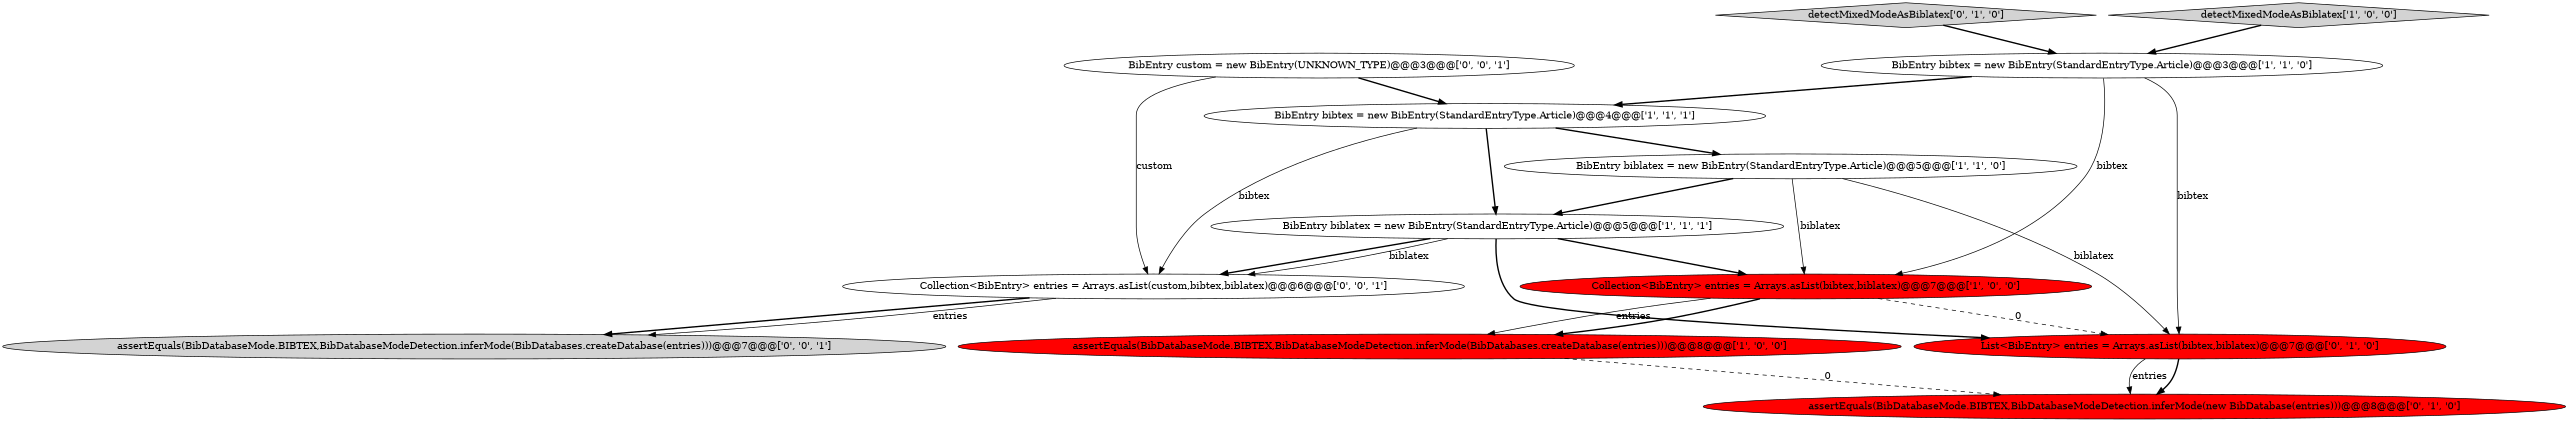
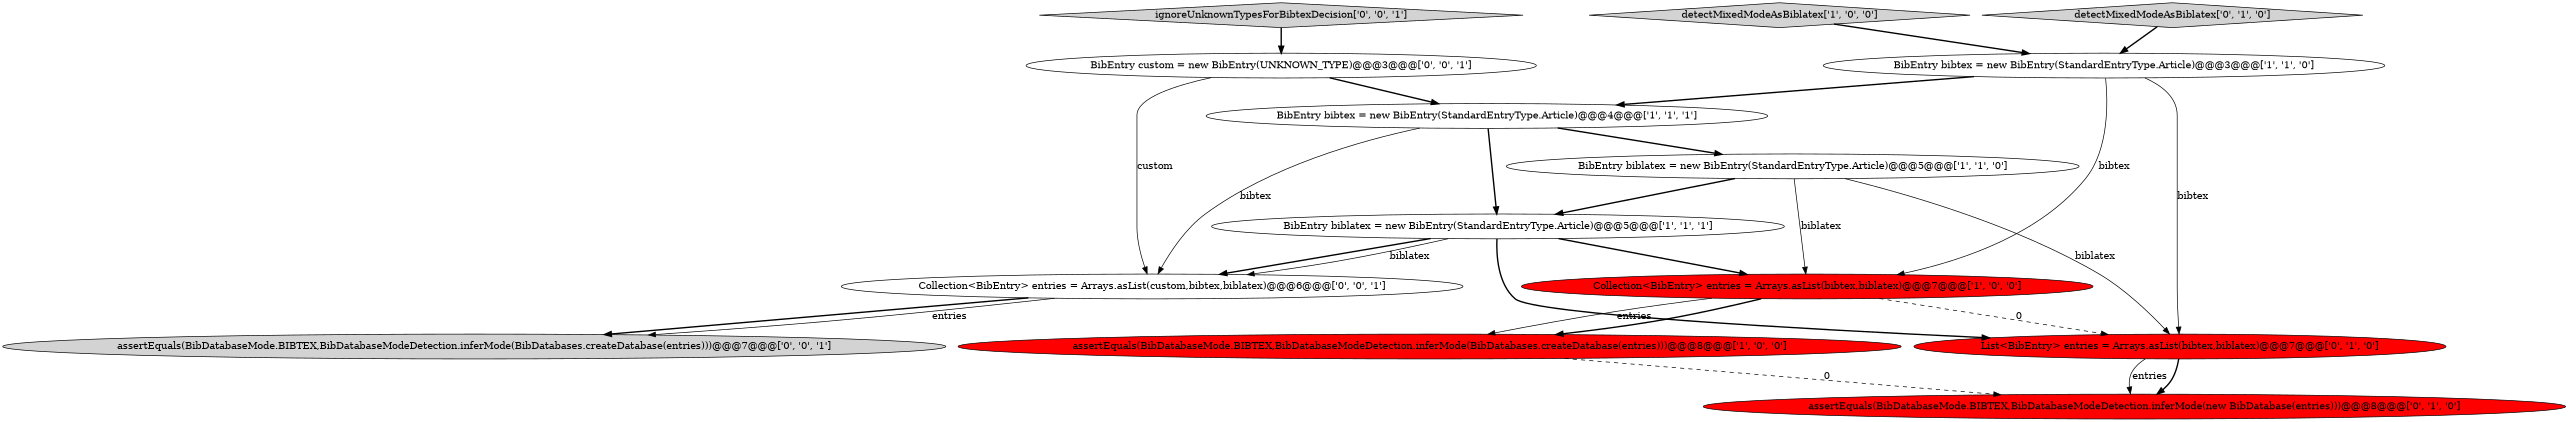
  digraph {
    fontname="DejaVu Serif"
    node [fillcolor=white shape=ellipse style=filled fontname="DejaVu Serif"]
    edge [style=bold fontname="DejaVu Serif"]
    n1 [label="BibEntry biblatex = new BibEntry(StandardEntryType.Article)@@@5@@@['1', '1', '0']"]
    n2 [fillcolor=red label="List<BibEntry> entries = Arrays.asList(bibtex,biblatex)@@@7@@@['0', '1', '0']"]
    n3 [fillcolor=red label="Collection<BibEntry> entries = Arrays.asList(bibtex,biblatex)@@@7@@@['1', '0', '0']"]
    n4 [label="BibEntry biblatex = new BibEntry(StandardEntryType.Article)@@@5@@@['1', '1', '1']"]
    n5 [fillcolor=red label="assertEquals(BibDatabaseMode.BIBTEX,BibDatabaseModeDetection.inferMode(new BibDatabase(entries)))@@@8@@@['0', '1', '0']"]
    n6 [label="BibEntry custom = new BibEntry(UNKNOWN_TYPE)@@@3@@@['0', '0', '1']"]
    n7 [label="BibEntry bibtex = new BibEntry(StandardEntryType.Article)@@@4@@@['1', '1', '1']"]
    n8 [label="Collection<BibEntry> entries = Arrays.asList(custom,bibtex,biblatex)@@@6@@@['0', '0', '1']"]
    n9 [fillcolor=lightgray label="assertEquals(BibDatabaseMode.BIBTEX,BibDatabaseModeDetection.inferMode(BibDatabases.createDatabase(entries)))@@@7@@@['0', '0', '1']"]
    n10 [fillcolor=lightgray label="detectMixedModeAsBiblatex['0', '1', '0']" shape=diamond]
    n11 [label="BibEntry bibtex = new BibEntry(StandardEntryType.Article)@@@3@@@['1', '1', '0']"]
    n12 [fillcolor=lightgray label="detectMixedModeAsBiblatex['1', '0', '0']" shape=diamond]
    n13 [fillcolor=red label="assertEquals(BibDatabaseMode.BIBTEX,BibDatabaseModeDetection.inferMode(BibDatabases.createDatabase(entries)))@@@8@@@['1', '0', '0']"]
+   n14 [fillcolor=lightgray label="ignoreUnknownTypesForBibtexDecision['0', '0', '1']" shape=diamond]
    n1 -> n2 [label=biblatex style=solid]
    n1 -> n3 [label=biblatex style=solid]
    n1 -> n4
    n2 -> n5
    n2 -> n5 [label=entries style=solid]
    n3 -> n2 [label=0 style=dashed]
    n3 -> n13 [label=entries style=solid]
    n3 -> n13
    n4 -> n2
    n4 -> n3
    n4 -> n8
    n4 -> n8 [label=biblatex style=solid]
    n6 -> n7
    n6 -> n8 [label=custom style=solid]
    n7 -> n1
    n7 -> n4
    n7 -> n8 [label=bibtex style=solid]
    n8 -> n9
    n8 -> n9 [label=entries style=solid]
    n10 -> n11
    n11 -> n2 [label=bibtex style=solid]
    n11 -> n3 [label=bibtex style=solid]
    n11 -> n7
    n12 -> n11
    n13 -> n5 [label=0 style=dashed]
+   n14 -> n6
  }
